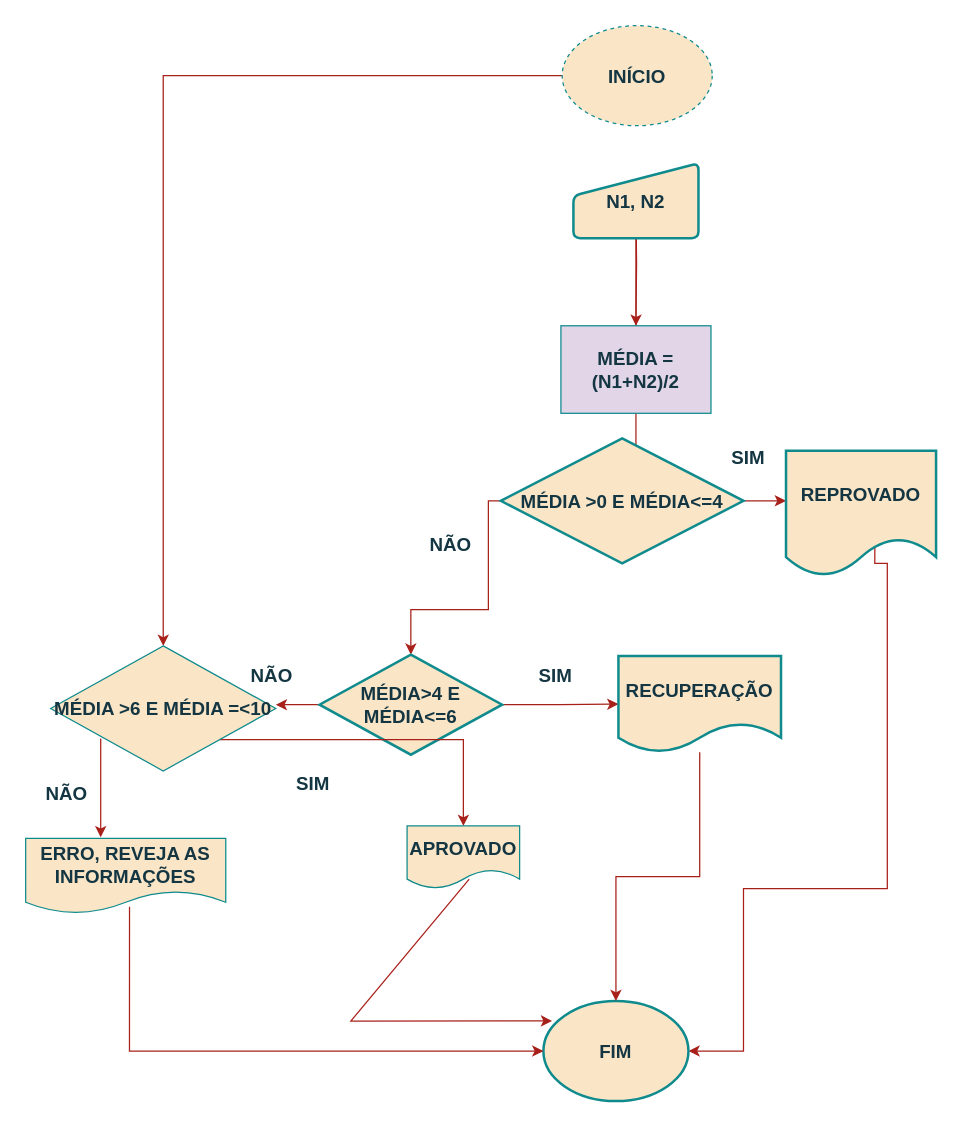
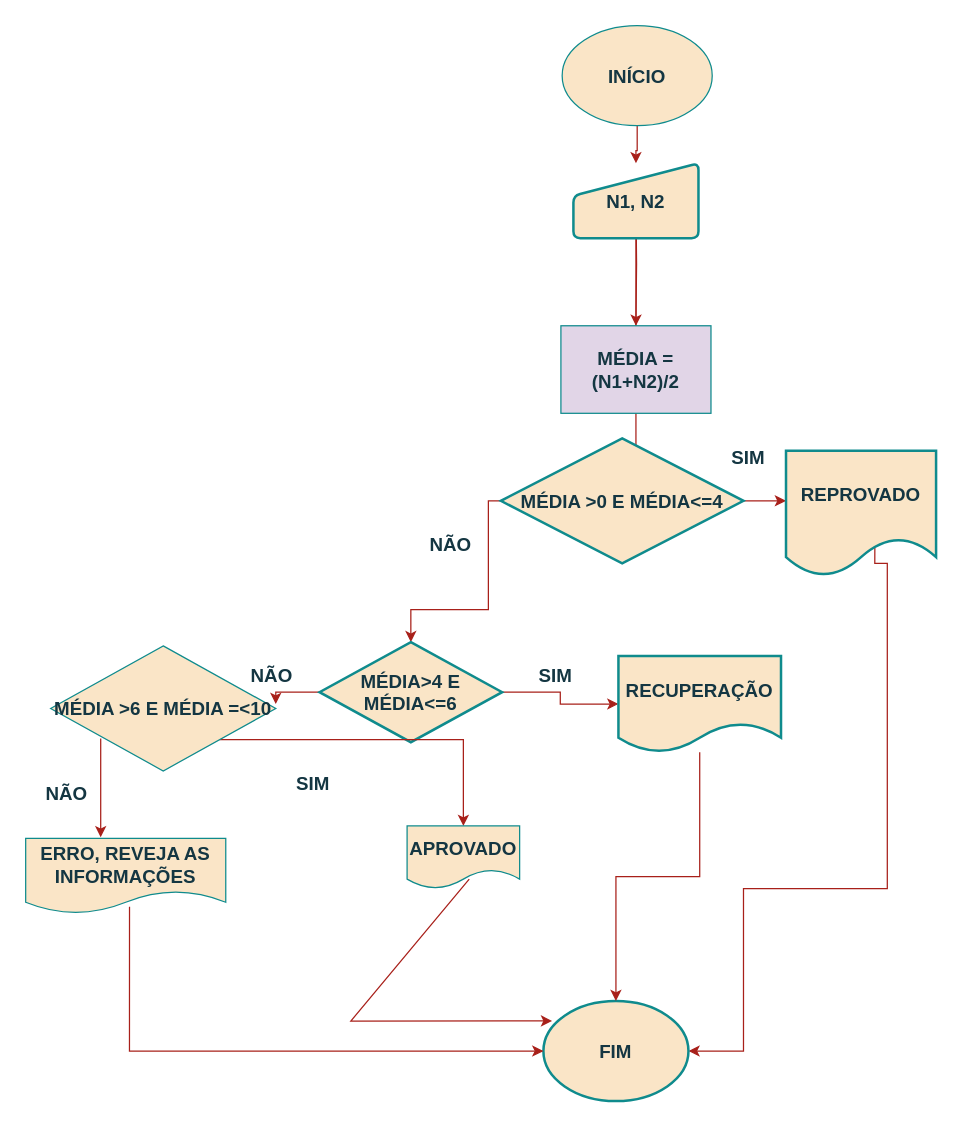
  <mxCell id="0" />
  <mxCell id="1" parent="0" />
- <mxCell id="2" value="" style="edgeStyle=orthogonalEdgeStyle;rounded=0;orthogonalLoop=1;jettySize=auto;html=1;strokeColor=#A8201A;fontColor=#143642;fillColor=#FAE5C7;fontStyle=1;fontSize=15;" edge="1" parent="1" source="3" target="24"><mxGeometry relative="1" as="geometry" /></mxCell>
- <mxCell id="3" value="INÍCIO" style="ellipse;whiteSpace=wrap;html=1;fontStyle=1;fontSize=15;labelBackgroundColor=none;fillColor=#FAE5C7;strokeColor=#0F8B8D;fontColor=#143642;dashed=1;" vertex="1" parent="1"><mxGeometry x="449" y="20" width="120" height="80" as="geometry" /></mxCell>
+ <mxCell id="2" value="" style="edgeStyle=orthogonalEdgeStyle;rounded=0;orthogonalLoop=1;jettySize=auto;html=1;strokeColor=#A8201A;fontColor=#143642;fillColor=#FAE5C7;fontStyle=1;fontSize=15;" edge="1" parent="1" source="3" target="12"><mxGeometry relative="1" as="geometry" /></mxCell>
+ <mxCell id="3" value="INÍCIO" style="ellipse;whiteSpace=wrap;html=1;fontStyle=1;fontSize=15;labelBackgroundColor=none;fillColor=#FAE5C7;strokeColor=#0F8B8D;fontColor=#143642;" vertex="1" parent="1"><mxGeometry x="449" y="20" width="120" height="80" as="geometry" /></mxCell>
  <mxCell id="4" value="" style="edgeStyle=orthogonalEdgeStyle;rounded=0;orthogonalLoop=1;jettySize=auto;html=1;labelBackgroundColor=none;strokeColor=#A8201A;fontColor=default;fontSize=15;fontStyle=1;align=center;" edge="1" parent="1" target="6"><mxGeometry relative="1" as="geometry"><mxPoint x="508" y="160" as="sourcePoint" /></mxGeometry></mxCell>
  <mxCell id="5" value="" style="edgeStyle=orthogonalEdgeStyle;rounded=0;orthogonalLoop=1;jettySize=auto;html=1;labelBackgroundColor=none;strokeColor=#A8201A;fontColor=default;fontSize=15;fontStyle=1;align=center;" edge="1" parent="1" source="12"><mxGeometry relative="1" as="geometry"><mxPoint x="508" y="370" as="targetPoint" /></mxGeometry></mxCell>
  <mxCell id="6" value="MÉDIA = (N1+N2)/2" style="whiteSpace=wrap;html=1;labelBackgroundColor=none;fillColor=#e1d5e7;strokeColor=#0F8B8D;fontColor=#143642;fontSize=15;fontStyle=1;align=center;" vertex="1" parent="1"><mxGeometry x="448" y="260" width="120" height="70" as="geometry" /></mxCell>
  <mxCell id="7" value="" style="edgeStyle=orthogonalEdgeStyle;rounded=0;orthogonalLoop=1;jettySize=auto;html=1;strokeColor=#A8201A;fontColor=#143642;fillColor=#FAE5C7;entryX=0.5;entryY=0;entryDx=0;entryDy=0;fontStyle=1;fontSize=15;" edge="1" parent="1" source="9" target="16"><mxGeometry relative="1" as="geometry"><mxPoint x="388" y="405" as="targetPoint" /><Array as="points"><mxPoint x="390" y="400" /><mxPoint x="390" y="487" /><mxPoint x="328" y="487" /></Array></mxGeometry></mxCell>
  <mxCell id="8" value="" style="edgeStyle=orthogonalEdgeStyle;rounded=0;orthogonalLoop=1;jettySize=auto;html=1;strokeColor=#A8201A;fontColor=#143642;fillColor=#FAE5C7;fontStyle=1;fontSize=15;" edge="1" parent="1" source="9"><mxGeometry relative="1" as="geometry"><mxPoint x="628" y="400" as="targetPoint" /></mxGeometry></mxCell>
  <mxCell id="9" value="MÉDIA &amp;gt;0 E MÉDIA&amp;lt;=4" style="strokeWidth=2;html=1;shape=mxgraph.flowchart.decision;whiteSpace=wrap;labelBackgroundColor=none;fillColor=#FAE5C7;strokeColor=#0F8B8D;fontColor=#143642;fontSize=15;fontStyle=1;align=center;" vertex="1" parent="1"><mxGeometry x="400" y="350" width="194" height="100" as="geometry" /></mxCell>
  <mxCell id="10" value="" style="edgeStyle=orthogonalEdgeStyle;rounded=0;orthogonalLoop=1;jettySize=auto;html=1;strokeColor=#A8201A;fontColor=#143642;fillColor=#FAE5C7;exitX=0.592;exitY=0.777;exitDx=0;exitDy=0;exitPerimeter=0;fontStyle=1;fontSize=15;" edge="1" parent="1" source="11" target="13"><mxGeometry relative="1" as="geometry"><mxPoint x="688" y="450" as="sourcePoint" /><Array as="points"><mxPoint x="699" y="450" /><mxPoint x="709" y="450" /><mxPoint x="709" y="710" /><mxPoint x="594" y="710" /><mxPoint x="594" y="840" /></Array></mxGeometry></mxCell>
  <mxCell id="11" value="REPROVADO" style="shape=document;whiteSpace=wrap;html=1;boundedLbl=1;fontSize=15;fillColor=#FAE5C7;strokeColor=#0F8B8D;fontColor=#143642;strokeWidth=2;labelBackgroundColor=none;fontStyle=1;" vertex="1" parent="1"><mxGeometry x="628" y="360" width="120" height="100" as="geometry" /></mxCell>
  <mxCell id="12" value="N1, N2" style="html=1;strokeWidth=2;shape=manualInput;whiteSpace=wrap;rounded=1;size=26;arcSize=11;strokeColor=#0F8B8D;fontColor=#143642;fillColor=#FAE5C7;fontSize=15;fontStyle=1" vertex="1" parent="1"><mxGeometry x="458" y="130" width="100" height="60" as="geometry" /></mxCell>
  <mxCell id="13" value="FIM" style="ellipse;whiteSpace=wrap;html=1;fontSize=15;fillColor=#FAE5C7;strokeColor=#0F8B8D;fontColor=#143642;strokeWidth=2;labelBackgroundColor=none;fontStyle=1;" vertex="1" parent="1"><mxGeometry x="434" y="800" width="116" height="80" as="geometry" /></mxCell>
  <mxCell id="14" value="" style="edgeStyle=orthogonalEdgeStyle;rounded=0;orthogonalLoop=1;jettySize=auto;html=1;strokeColor=#A8201A;fontColor=#143642;fillColor=#FAE5C7;fontStyle=1;fontSize=15;" edge="1" parent="1" source="16" target="19"><mxGeometry relative="1" as="geometry" /></mxCell>
  <mxCell id="15" style="edgeStyle=orthogonalEdgeStyle;rounded=0;orthogonalLoop=1;jettySize=auto;html=1;exitX=0;exitY=0.5;exitDx=0;exitDy=0;strokeColor=#A8201A;fontColor=#143642;fillColor=#FAE5C7;fontStyle=1;fontSize=15;" edge="1" parent="1" source="16"><mxGeometry relative="1" as="geometry"><mxPoint x="220" y="562.529" as="targetPoint" /></mxGeometry></mxCell>
- <mxCell id="16" value="MÉDIA&amp;gt;4 E MÉDIA&amp;lt;=6" style="rhombus;whiteSpace=wrap;html=1;fontSize=15;fillColor=#FAE5C7;strokeColor=#0F8B8D;fontColor=#143642;strokeWidth=2;labelBackgroundColor=none;fontStyle=1;" vertex="1" parent="1"><mxGeometry x="255" y="523" width="146" height="80" as="geometry" /></mxCell>
+ <mxCell id="16" value="MÉDIA&amp;gt;4 E MÉDIA&amp;lt;=6" style="rhombus;whiteSpace=wrap;html=1;fontSize=15;fillColor=#FAE5C7;strokeColor=#0F8B8D;fontColor=#143642;strokeWidth=2;labelBackgroundColor=none;fontStyle=1;" vertex="1" parent="1"><mxGeometry x="255" y="513" width="146" height="80" as="geometry" /></mxCell>
  <mxCell id="17" value="SIM" style="text;strokeColor=none;align=center;fillColor=none;html=1;verticalAlign=middle;whiteSpace=wrap;rounded=0;fontColor=#143642;fontStyle=1;fontSize=15;" vertex="1" parent="1"><mxGeometry x="568" y="350" width="60" height="30" as="geometry" /></mxCell>
  <mxCell id="18" value="NÃO" style="text;strokeColor=none;align=center;fillColor=none;html=1;verticalAlign=middle;whiteSpace=wrap;rounded=0;fontColor=#143642;fontStyle=1;fontSize=15;" vertex="1" parent="1"><mxGeometry x="330" y="420" width="60" height="30" as="geometry" /></mxCell>
  <mxCell id="19" value="RECUPERAÇÃO" style="shape=document;whiteSpace=wrap;html=1;boundedLbl=1;fontSize=15;fillColor=#FAE5C7;strokeColor=#0F8B8D;fontColor=#143642;strokeWidth=2;labelBackgroundColor=none;fontStyle=1;" vertex="1" parent="1"><mxGeometry x="494" y="524" width="130" height="77" as="geometry" /></mxCell>
  <mxCell id="20" value="NÃO" style="text;strokeColor=none;align=center;fillColor=none;html=1;verticalAlign=middle;whiteSpace=wrap;rounded=0;fontColor=#143642;fontStyle=1;fontSize=15;" vertex="1" parent="1"><mxGeometry x="194" y="524" width="46" height="30" as="geometry" /></mxCell>
  <mxCell id="21" value="&lt;font&gt;SIM&lt;/font&gt;" style="text;strokeColor=none;align=center;fillColor=none;html=1;verticalAlign=middle;whiteSpace=wrap;rounded=0;fontColor=#143642;fontStyle=1;fontSize=15;" vertex="1" parent="1"><mxGeometry x="414" y="516" width="60" height="46" as="geometry" /></mxCell>
  <mxCell id="22" value="" style="edgeStyle=orthogonalEdgeStyle;rounded=0;orthogonalLoop=1;jettySize=auto;html=1;entryX=0.5;entryY=0;entryDx=0;entryDy=0;strokeColor=#A8201A;fontColor=#143642;fillColor=#FAE5C7;fontStyle=1;fontSize=15;" edge="1" parent="1" source="19" target="13"><mxGeometry relative="1" as="geometry"><mxPoint x="559" y="601" as="sourcePoint" /><mxPoint x="494" y="750" as="targetPoint" /></mxGeometry></mxCell>
  <mxCell id="23" style="edgeStyle=orthogonalEdgeStyle;rounded=0;orthogonalLoop=1;jettySize=auto;html=1;exitX=1;exitY=1;exitDx=0;exitDy=0;entryX=0.5;entryY=0;entryDx=0;entryDy=0;strokeColor=#A8201A;fontColor=#143642;fillColor=#FAE5C7;fontStyle=1;fontSize=15;" edge="1" parent="1" source="24" target="27"><mxGeometry relative="1" as="geometry" /></mxCell>
  <mxCell id="24" value="&lt;font&gt;MÉDIA &amp;gt;6 E MÉDIA =&amp;lt;10&lt;/font&gt;" style="rhombus;whiteSpace=wrap;html=1;strokeColor=#0F8B8D;fontColor=#143642;fillColor=#FAE5C7;fontStyle=1;fontSize=15;" vertex="1" parent="1"><mxGeometry x="40" y="516" width="180" height="100" as="geometry" /></mxCell>
  <mxCell id="25" value="" style="endArrow=classic;html=1;rounded=0;strokeColor=#A8201A;fontColor=#143642;fillColor=#FAE5C7;exitX=1;exitY=1;exitDx=0;exitDy=0;fontStyle=1;fontSize=15;" edge="1" parent="1"><mxGeometry width="50" height="50" relative="1" as="geometry"><mxPoint x="80" y="590" as="sourcePoint" /><mxPoint x="80" y="669" as="targetPoint" /></mxGeometry></mxCell>
  <mxCell id="26" value="ERRO, REVEJA AS INFORMAÇÕES" style="shape=document;whiteSpace=wrap;html=1;boundedLbl=1;strokeColor=#0F8B8D;fontColor=#143642;fillColor=#FAE5C7;fontStyle=1;fontSize=15;" vertex="1" parent="1"><mxGeometry y="670" width="160" height="60" as="geometry" x="20" /></mxCell>
  <mxCell id="27" value="APROVADO" style="shape=document;whiteSpace=wrap;html=1;boundedLbl=1;strokeColor=#0F8B8D;fontColor=#143642;fillColor=#FAE5C7;fontStyle=1;fontSize=15;" vertex="1" parent="1"><mxGeometry x="325" y="660" width="90" height="50" as="geometry" /></mxCell>
  <mxCell id="28" value="&lt;font&gt;SIM&lt;/font&gt;" style="text;strokeColor=none;align=center;fillColor=none;html=1;verticalAlign=middle;whiteSpace=wrap;rounded=0;fontColor=#143642;fontStyle=1;fontSize=15;" vertex="1" parent="1"><mxGeometry x="220" y="603" width="60" height="46" as="geometry" /></mxCell>
  <mxCell id="29" value="NÃO" style="text;strokeColor=none;align=center;fillColor=none;html=1;verticalAlign=middle;whiteSpace=wrap;rounded=0;fontColor=#143642;fontStyle=1;fontSize=15;" vertex="1" parent="1"><mxGeometry x="30" y="619" width="46" height="30" as="geometry" /></mxCell>
  <mxCell id="30" value="" style="endArrow=classic;html=1;rounded=0;strokeColor=#A8201A;fontColor=#143642;fillColor=#FAE5C7;entryX=0;entryY=0.5;entryDx=0;entryDy=0;exitX=0.519;exitY=0.908;exitDx=0;exitDy=0;exitPerimeter=0;fontStyle=1;fontSize=15;" edge="1" parent="1" source="26" target="13"><mxGeometry width="50" height="50" relative="1" as="geometry"><mxPoint x="160" y="730" as="sourcePoint" /><mxPoint x="210" y="680" as="targetPoint" /><Array as="points"><mxPoint x="103" y="840" /></Array></mxGeometry></mxCell>
  <mxCell id="31" value="" style="endArrow=classic;html=1;rounded=0;strokeColor=#A8201A;fontColor=#143642;fillColor=#FAE5C7;entryX=0.06;entryY=0.198;entryDx=0;entryDy=0;entryPerimeter=0;exitX=0.552;exitY=0.85;exitDx=0;exitDy=0;exitPerimeter=0;fontStyle=1;fontSize=15;" edge="1" parent="1" source="27" target="13"><mxGeometry width="50" height="50" relative="1" as="geometry"><mxPoint x="150" y="820" as="sourcePoint" /><mxPoint x="390" y="800" as="targetPoint" /><Array as="points"><mxPoint x="280" y="816" /></Array></mxGeometry></mxCell>
